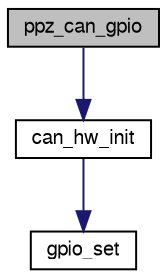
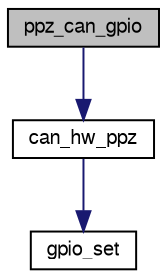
  digraph {
    rankdir=TB
    node [color=black fillcolor=white fontname=FreeSans fontsize=10 shape=record style=filled]
    edge [color=midnightblue fontname=FreeSans fontsize=10 labelfontname=FreeSans labelfontsize=10 style=solid]
    n1 [fillcolor=grey75 fontcolor=black height=0.2 label=ppz_can_gpio width=0.4]
-   n2 [height=0.2 label=can_hw_init width=0.4]
+   n2 [height=0.2 label=can_hw_ppz width=0.4]
    n3 [height=0.2 label=gpio_set width=0.4]
    n1 -> n2
    n2 -> n3
  }
